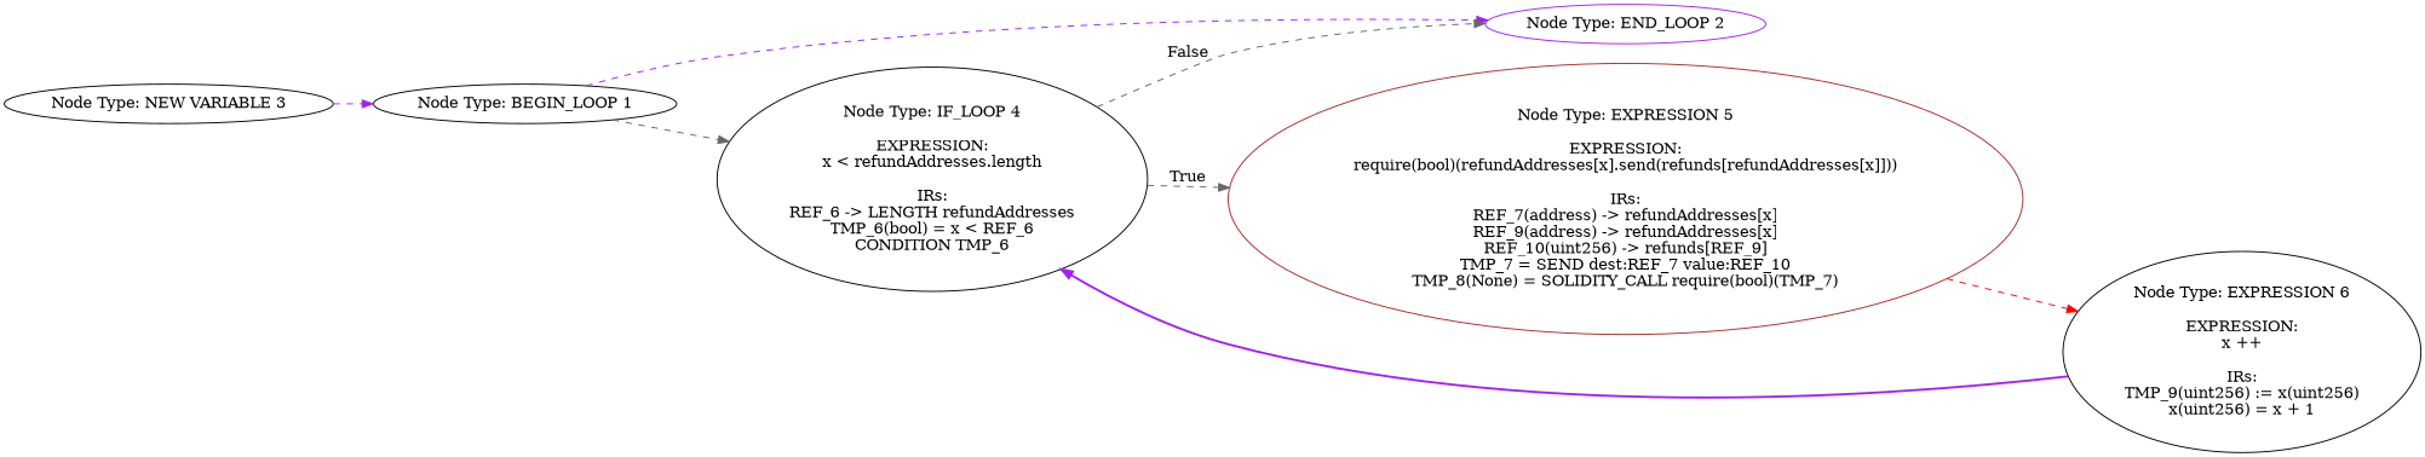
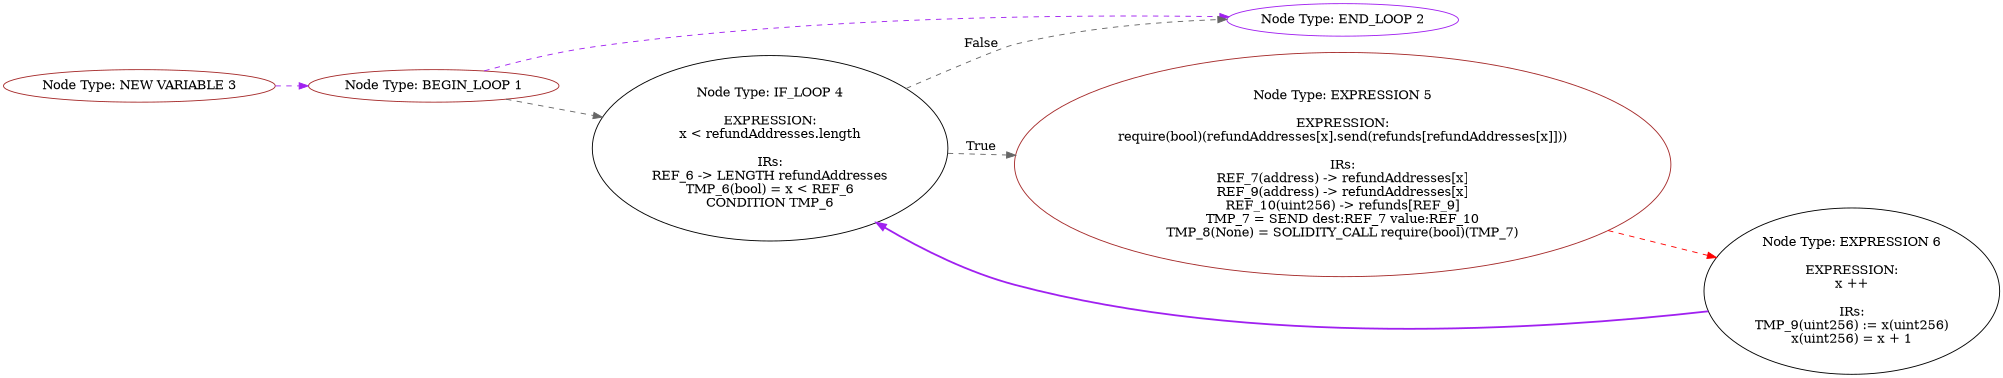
  digraph {
    rankdir=LR
    node [color=brown]
    edge [color=purple style=dashed]
-   n1 [color=black label="Node Type: BEGIN_LOOP 1\n"]
+   n1 [label="Node Type: BEGIN_LOOP 1\n"]
    n2 [color=purple label="Node Type: END_LOOP 2\n"]
    n3 [color=black label="Node Type: IF_LOOP 4\n\nEXPRESSION:\nx < refundAddresses.length\n\nIRs:\nREF_6 -> LENGTH refundAddresses\nTMP_6(bool) = x < REF_6\nCONDITION TMP_6"]
-   n4 [color=black label="Node Type: NEW VARIABLE 3\n"]
+   n4 [label="Node Type: NEW VARIABLE 3\n"]
    n5 [label="Node Type: EXPRESSION 5\n\nEXPRESSION:\nrequire(bool)(refundAddresses[x].send(refunds[refundAddresses[x]]))\n\nIRs:\nREF_7(address) -> refundAddresses[x]\nREF_9(address) -> refundAddresses[x]\nREF_10(uint256) -> refunds[REF_9]\nTMP_7 = SEND dest:REF_7 value:REF_10\nTMP_8(None) = SOLIDITY_CALL require(bool)(TMP_7)"]
    n6 [color=black label="Node Type: EXPRESSION 6\n\nEXPRESSION:\nx ++\n\nIRs:\nTMP_9(uint256) := x(uint256)\nx(uint256) = x + 1"]
    n1 -> n2
    n1 -> n3 [color=gray40]
    n3 -> n2 [color=gray40 label=False]
    n3 -> n5 [color=gray40 label=True]
    n4 -> n1
    n5 -> n6 [color=red]
    n6 -> n3 [style=bold]
  }
